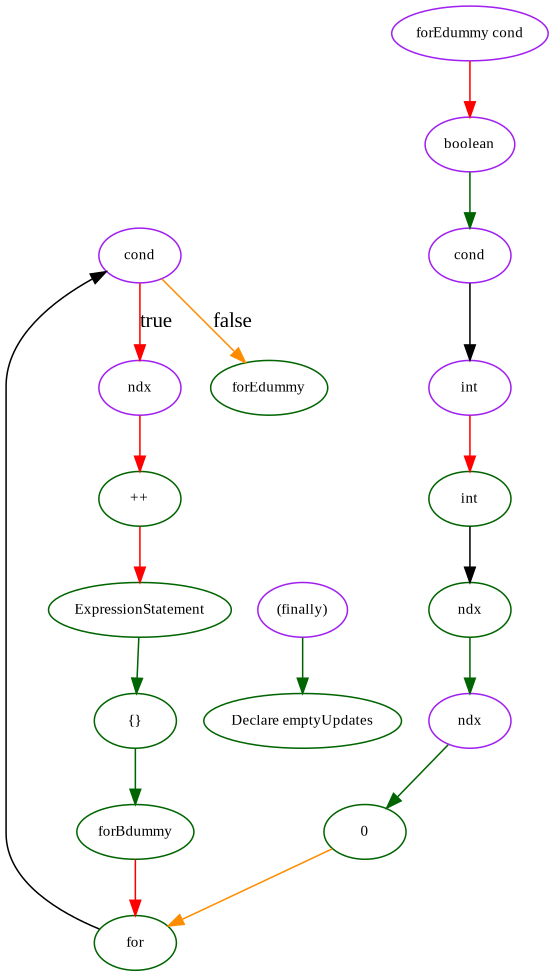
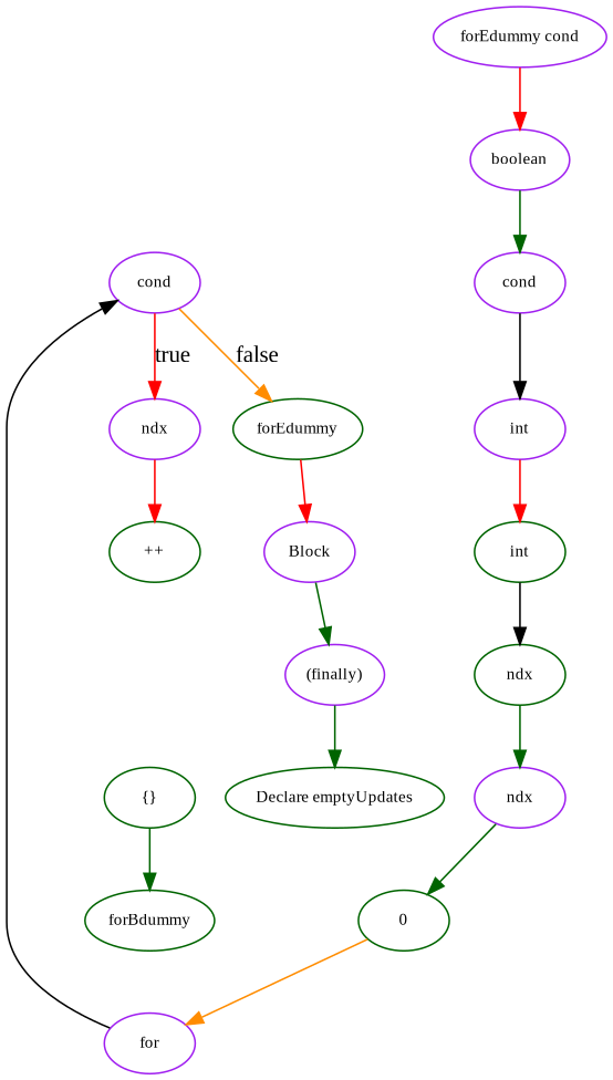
  digraph {
    fontname="Liberation Serif"
    node [color=darkgreen fontname="Liberation Serif" fontsize=10]
    edge [color=darkgreen fontname="Liberation Serif"]
+   n1 [color=purple label=Block]
    n2 [color=purple label="(finally)"]
    n3 [label="Declare emptyUpdates"]
-   n4 [label=for]
+   n4 [color=purple label=for]
    n5 [color=purple label=cond]
    n6 [color=purple label=ndx]
    n7 [label=forEdummy]
    n8 [label="++"]
-   n9 [label=ExpressionStatement]
    n10 [label="{}"]
    n11 [label=forBdummy]
    n12 [label=0]
    n13 [color=purple label=ndx]
    n14 [label=ndx]
    n15 [label=int]
    n16 [color=purple label=int]
    n17 [color=purple label=cond]
    n18 [color=purple label=boolean]
    n19 [color=purple label="forEdummy cond"]
+   n1 -> n2
    n2 -> n3
    n4 -> n5 [color=black]
    n5 -> n6 [color=red label=true]
    n5 -> n7 [color=darkorange label=false]
    n6 -> n8 [color=red]
-   n8 -> n9 [color=red]
-   n9 -> n10
+   n7 -> n1 [color=red]
    n10 -> n11
-   n11 -> n4 [color=red]
    n12 -> n4 [color=darkorange]
    n13 -> n12
    n14 -> n13
    n15 -> n14 [color=black]
    n16 -> n15 [color=red]
    n17 -> n16 [color=black]
    n18 -> n17
    n19 -> n18 [color=red]
  }
